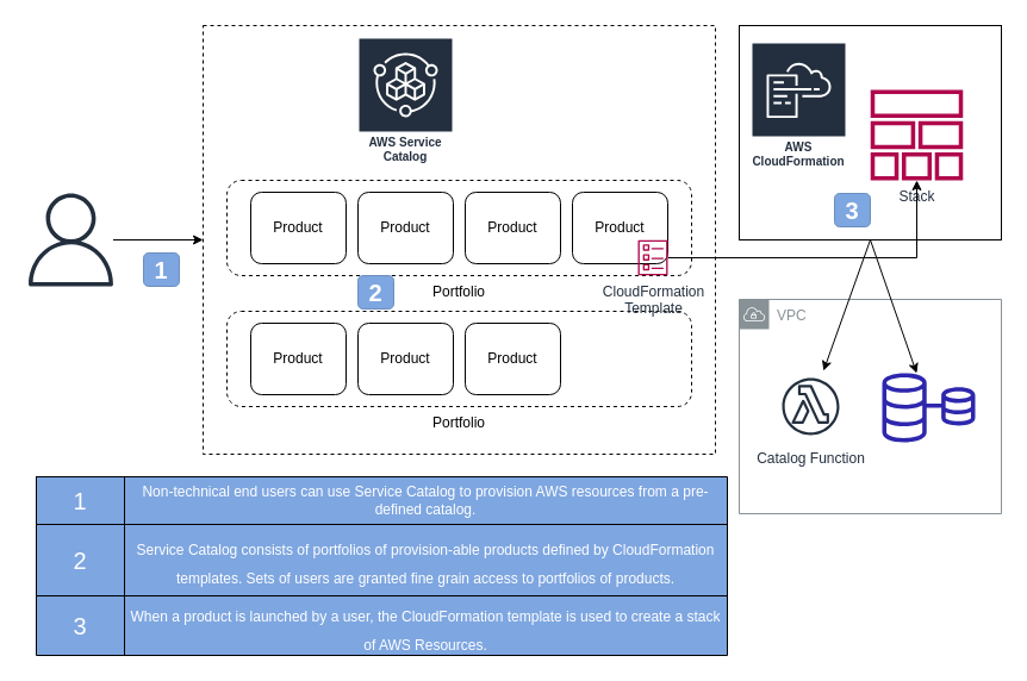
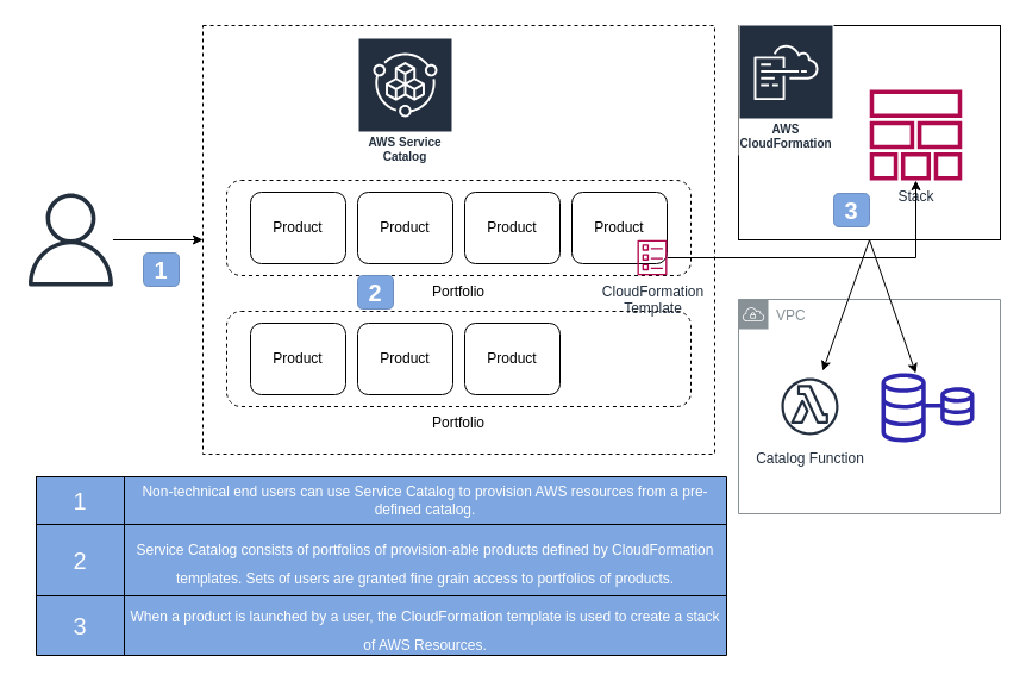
  <mxCell id="0" />
  <mxCell id="1" parent="0" />
  <mxCell id="2" value="VPC" style="sketch=0;outlineConnect=0;gradientColor=none;html=1;whiteSpace=wrap;fontSize=12;fontStyle=0;shape=mxgraph.aws4.group;grIcon=mxgraph.aws4.group_vpc;strokeColor=#879196;fillColor=none;verticalAlign=top;align=left;spacingLeft=30;fontColor=#879196;dashed=0;" vertex="1" parent="1"><mxGeometry x="620" y="251" width="220" height="180" as="geometry" /></mxCell>
  <mxCell id="3" value="" style="rounded=0;orthogonalLoop=1;jettySize=auto;html=1;exitX=0.5;exitY=1;exitDx=0;exitDy=0;" edge="1" parent="1" source="4" target="21"><mxGeometry relative="1" as="geometry" /></mxCell>
  <mxCell id="4" value="" style="rounded=0;whiteSpace=wrap;html=1;" vertex="1" parent="1"><mxGeometry x="620" y="21" width="220" height="180" as="geometry" /></mxCell>
  <mxCell id="5" value="" style="rounded=0;whiteSpace=wrap;html=1;dashed=1;" vertex="1" parent="1"><mxGeometry x="170" y="21" width="430" height="360" as="geometry" /></mxCell>
  <mxCell id="6" value="AWS Service Catalog" style="sketch=0;outlineConnect=0;fontColor=#232F3E;gradientColor=none;strokeColor=#ffffff;fillColor=#232F3E;dashed=0;verticalLabelPosition=middle;verticalAlign=bottom;align=center;html=1;whiteSpace=wrap;fontSize=10;fontStyle=1;spacing=3;shape=mxgraph.aws4.productIcon;prIcon=mxgraph.aws4.service_catalog;" vertex="1" parent="1"><mxGeometry x="300" y="31" width="80" height="110" as="geometry" /></mxCell>
  <mxCell id="7" value="Portfolio" style="rounded=1;whiteSpace=wrap;html=1;dashed=1;labelPosition=center;verticalLabelPosition=bottom;align=center;verticalAlign=top;" vertex="1" parent="1"><mxGeometry x="190" y="151" width="390" height="80" as="geometry" /></mxCell>
  <mxCell id="8" value="Portfolio" style="rounded=1;whiteSpace=wrap;html=1;dashed=1;labelPosition=center;verticalLabelPosition=bottom;align=center;verticalAlign=top;" vertex="1" parent="1"><mxGeometry x="190" y="261" width="390" height="80" as="geometry" /></mxCell>
  <mxCell id="9" value="Product" style="rounded=1;whiteSpace=wrap;html=1;" vertex="1" parent="1"><mxGeometry x="210" y="161" width="80" height="60" as="geometry" /></mxCell>
  <mxCell id="10" value="Product" style="rounded=1;whiteSpace=wrap;html=1;" vertex="1" parent="1"><mxGeometry x="300" y="161" width="80" height="60" as="geometry" /></mxCell>
  <mxCell id="11" value="Product" style="rounded=1;whiteSpace=wrap;html=1;" vertex="1" parent="1"><mxGeometry x="390" y="161" width="80" height="60" as="geometry" /></mxCell>
  <mxCell id="12" value="Product" style="rounded=1;whiteSpace=wrap;html=1;" vertex="1" parent="1"><mxGeometry x="480" y="161" width="80" height="60" as="geometry" /></mxCell>
  <mxCell id="13" value="Product" style="rounded=1;whiteSpace=wrap;html=1;" vertex="1" parent="1"><mxGeometry x="210" y="271" width="80" height="60" as="geometry" /></mxCell>
  <mxCell id="14" value="Product" style="rounded=1;whiteSpace=wrap;html=1;" vertex="1" parent="1"><mxGeometry x="300" y="271" width="80" height="60" as="geometry" /></mxCell>
  <mxCell id="15" value="Product" style="rounded=1;whiteSpace=wrap;html=1;" vertex="1" parent="1"><mxGeometry x="390" y="271" width="80" height="60" as="geometry" /></mxCell>
- <mxCell id="16" value="AWS CloudFormation" style="sketch=0;outlineConnect=0;fontColor=#232F3E;gradientColor=none;strokeColor=#ffffff;fillColor=#232F3E;dashed=0;verticalLabelPosition=middle;verticalAlign=bottom;align=center;html=1;whiteSpace=wrap;fontSize=10;fontStyle=1;spacing=3;shape=mxgraph.aws4.productIcon;prIcon=mxgraph.aws4.cloudformation;" vertex="1" parent="1"><mxGeometry x="630" y="35" width="80" height="110" as="geometry" /></mxCell>
+ <mxCell id="16" value="AWS CloudFormation" style="sketch=0;outlineConnect=0;fontColor=#232F3E;gradientColor=none;strokeColor=#ffffff;fillColor=#232F3E;dashed=0;verticalLabelPosition=middle;verticalAlign=bottom;align=center;html=1;whiteSpace=wrap;fontSize=10;fontStyle=1;spacing=3;shape=mxgraph.aws4.productIcon;prIcon=mxgraph.aws4.cloudformation;" vertex="1" parent="1"><mxGeometry x="620" y="20" width="80" height="110" as="geometry" /></mxCell>
  <mxCell id="17" value="Stack" style="sketch=0;outlineConnect=0;fontColor=#232F3E;gradientColor=none;fillColor=#B0084D;strokeColor=none;dashed=0;verticalLabelPosition=bottom;verticalAlign=top;align=center;html=1;fontSize=12;fontStyle=0;aspect=fixed;pointerEvents=1;shape=mxgraph.aws4.stack;" vertex="1" parent="1"><mxGeometry x="730" y="75" width="78" height="76" as="geometry" /></mxCell>
  <mxCell id="18" value="" style="edgeStyle=orthogonalEdgeStyle;rounded=0;orthogonalLoop=1;jettySize=auto;html=1;" edge="1" parent="1" source="19" target="17"><mxGeometry relative="1" as="geometry" /></mxCell>
  <mxCell id="19" value="CloudFormation&lt;br&gt;Template" style="sketch=0;outlineConnect=0;fontColor=#232F3E;gradientColor=none;fillColor=#B0084D;strokeColor=none;dashed=0;verticalLabelPosition=bottom;verticalAlign=top;align=center;html=1;fontSize=12;fontStyle=0;aspect=fixed;pointerEvents=1;shape=mxgraph.aws4.template;" vertex="1" parent="1"><mxGeometry x="535" y="201" width="25" height="30" as="geometry" /></mxCell>
  <mxCell id="20" value="Catalog Function" style="sketch=0;outlineConnect=0;fontColor=#232F3E;gradientColor=none;strokeColor=#232F3E;fillColor=#ffffff;dashed=0;verticalLabelPosition=bottom;verticalAlign=top;align=center;html=1;fontSize=12;fontStyle=0;aspect=fixed;shape=mxgraph.aws4.resourceIcon;resIcon=mxgraph.aws4.lambda_function;" vertex="1" parent="1"><mxGeometry x="650" y="311" width="60" height="60" as="geometry" /></mxCell>
  <mxCell id="21" value="" style="sketch=0;outlineConnect=0;fontColor=#232F3E;gradientColor=none;fillColor=#2E27AD;strokeColor=none;dashed=0;verticalLabelPosition=bottom;verticalAlign=top;align=center;html=1;fontSize=12;fontStyle=0;aspect=fixed;pointerEvents=1;shape=mxgraph.aws4.rds_multi_az;" vertex="1" parent="1"><mxGeometry x="740" y="313" width="78" height="58" as="geometry" /></mxCell>
  <mxCell id="22" value="" style="rounded=0;orthogonalLoop=1;jettySize=auto;html=1;exitX=0.5;exitY=1;exitDx=0;exitDy=0;" edge="1" parent="1" source="4" target="20"><mxGeometry relative="1" as="geometry"><mxPoint x="740" y="211" as="sourcePoint" /><mxPoint x="789" y="323.034" as="targetPoint" /></mxGeometry></mxCell>
  <mxCell id="23" value="1" style="rounded=1;whiteSpace=wrap;html=1;fillColor=#7EA6E0;strokeColor=#6c8ebf;fontColor=#FFFFFF;fontSize=20;fontStyle=1" vertex="1" parent="1"><mxGeometry x="120" y="212" width="30" height="28" as="geometry" /></mxCell>
  <mxCell id="24" value="" style="edgeStyle=none;rounded=0;orthogonalLoop=1;jettySize=auto;html=1;fontSize=20;fontColor=#FFFFFF;entryX=0;entryY=0.5;entryDx=0;entryDy=0;" edge="1" parent="1" source="25" target="5"><mxGeometry relative="1" as="geometry" /></mxCell>
  <mxCell id="25" value="" style="sketch=0;outlineConnect=0;fontColor=#232F3E;gradientColor=none;fillColor=#232F3D;strokeColor=none;dashed=0;verticalLabelPosition=bottom;verticalAlign=top;align=center;html=1;fontSize=12;fontStyle=0;aspect=fixed;pointerEvents=1;shape=mxgraph.aws4.user;" vertex="1" parent="1"><mxGeometry x="20" y="162" width="78" height="78" as="geometry" /></mxCell>
  <mxCell id="26" value="2" style="rounded=1;whiteSpace=wrap;html=1;fillColor=#7EA6E0;strokeColor=#6c8ebf;fontColor=#FFFFFF;fontSize=20;fontStyle=1" vertex="1" parent="1"><mxGeometry x="300" y="231" width="30" height="28" as="geometry" /></mxCell>
  <mxCell id="27" value="3" style="rounded=1;whiteSpace=wrap;html=1;fillColor=#7EA6E0;strokeColor=#6c8ebf;fontColor=#FFFFFF;fontSize=20;fontStyle=1" vertex="1" parent="1"><mxGeometry x="700" y="162" width="30" height="28" as="geometry" /></mxCell>
  <mxCell id="28" value="" style="shape=table;startSize=0;container=1;collapsible=0;childLayout=tableLayout;fontSize=20;fontColor=#FFFFFF;fillColor=#7EA6E0;" vertex="1" parent="1"><mxGeometry x="30" y="400" width="580" height="150" as="geometry" /></mxCell>
  <mxCell id="29" value="" style="shape=tableRow;horizontal=0;startSize=0;swimlaneHead=0;swimlaneBody=0;top=0;left=0;bottom=0;right=0;collapsible=0;dropTarget=0;fillColor=none;points=[[0,0.5],[1,0.5]];portConstraint=eastwest;fontSize=20;fontColor=#FFFFFF;" vertex="1" parent="28"><mxGeometry width="580" height="40" as="geometry" /></mxCell>
  <mxCell id="30" value="1" style="shape=partialRectangle;html=1;whiteSpace=wrap;connectable=0;overflow=hidden;fillColor=none;top=0;left=0;bottom=0;right=0;pointerEvents=1;fontSize=20;fontColor=#FFFFFF;" vertex="1" parent="29"><mxGeometry width="74" height="40" as="geometry"><mxRectangle width="74" height="40" as="alternateBounds" /></mxGeometry></mxCell>
  <mxCell id="31" value="Non-technical end users can use Service Catalog to provision AWS resources from a pre-defined catalog." style="shape=partialRectangle;html=1;whiteSpace=wrap;connectable=0;overflow=hidden;fillColor=none;top=0;left=0;bottom=0;right=0;pointerEvents=1;fontSize=12;fontColor=#FFFFFF;" vertex="1" parent="29"><mxGeometry x="74" width="506" height="40" as="geometry"><mxRectangle width="506" height="40" as="alternateBounds" /></mxGeometry></mxCell>
  <mxCell id="32" value="" style="shape=tableRow;horizontal=0;startSize=0;swimlaneHead=0;swimlaneBody=0;top=0;left=0;bottom=0;right=0;collapsible=0;dropTarget=0;fillColor=none;points=[[0,0.5],[1,0.5]];portConstraint=eastwest;fontSize=20;fontColor=#FFFFFF;" vertex="1" parent="28"><mxGeometry y="40" width="580" height="60" as="geometry" /></mxCell>
  <mxCell id="33" value="2" style="shape=partialRectangle;html=1;whiteSpace=wrap;connectable=0;overflow=hidden;fillColor=none;top=0;left=0;bottom=0;right=0;pointerEvents=1;fontSize=20;fontColor=#FFFFFF;" vertex="1" parent="32"><mxGeometry width="74" height="60" as="geometry"><mxRectangle width="74" height="60" as="alternateBounds" /></mxGeometry></mxCell>
  <mxCell id="34" value="&lt;font style=&quot;font-size: 12px;&quot;&gt;Service Catalog consists of portfolios of provision-able products defined by CloudFormation templates. Sets of users are granted fine grain access to portfolios of products.&lt;/font&gt;" style="shape=partialRectangle;html=1;whiteSpace=wrap;connectable=0;overflow=hidden;fillColor=none;top=0;left=0;bottom=0;right=0;pointerEvents=1;fontSize=20;fontColor=#FFFFFF;verticalAlign=middle;horizontal=1;" vertex="1" parent="32"><mxGeometry x="74" width="506" height="60" as="geometry"><mxRectangle width="506" height="60" as="alternateBounds" /></mxGeometry></mxCell>
  <mxCell id="35" value="" style="shape=tableRow;horizontal=0;startSize=0;swimlaneHead=0;swimlaneBody=0;top=0;left=0;bottom=0;right=0;collapsible=0;dropTarget=0;fillColor=none;points=[[0,0.5],[1,0.5]];portConstraint=eastwest;fontSize=20;fontColor=#FFFFFF;" vertex="1" parent="28"><mxGeometry y="100" width="580" height="50" as="geometry" /></mxCell>
  <mxCell id="36" value="3" style="shape=partialRectangle;html=1;whiteSpace=wrap;connectable=0;overflow=hidden;fillColor=none;top=0;left=0;bottom=0;right=0;pointerEvents=1;fontSize=20;fontColor=#FFFFFF;" vertex="1" parent="35"><mxGeometry width="74" height="50" as="geometry"><mxRectangle width="74" height="50" as="alternateBounds" /></mxGeometry></mxCell>
  <mxCell id="37" value="&lt;font style=&quot;font-size: 12px;&quot;&gt;When a product is launched by a user, the CloudFormation template is used to create a stack of AWS Resources.&lt;/font&gt;" style="shape=partialRectangle;html=1;whiteSpace=wrap;connectable=0;overflow=hidden;fillColor=none;top=0;left=0;bottom=0;right=0;pointerEvents=1;fontSize=20;fontColor=#FFFFFF;" vertex="1" parent="35"><mxGeometry x="74" width="506" height="50" as="geometry"><mxRectangle width="506" height="50" as="alternateBounds" /></mxGeometry></mxCell>
